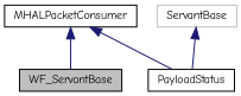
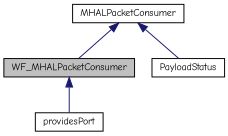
  digraph {
    fontname="Comic Neue"
    node [color=black fillcolor=white fontname="Comic Neue" fontsize=10 shape=record style=filled]
    edge [color=midnightblue dir=back fontname="Comic Neue" fontsize=10 labelfontname=Helvetica labelfontsize=10 style=solid]
-   n1 [fillcolor=grey75 fontcolor=black height=0.2 label=WF_ServantBase width=0.4]
+   n1 [fillcolor=grey75 fontcolor=black height=0.2 label=WF_MHALPacketConsumer width=0.4]
+   n2 [height=0.2 label=providesPort width=0.4]
    n3 [height=0.2 label=MHALPacketConsumer width=0.4]
    n4 [height=0.2 label=PayloadStatus width=0.4]
-   n5 [color=grey75 height=0.2 label=ServantBase width=0.4]
+   n1 -> n2
    n3 -> n1
    n3 -> n4
-   n5 -> n4
  }
